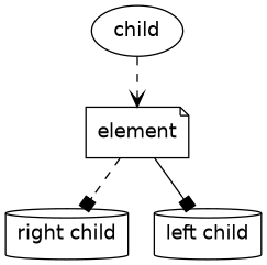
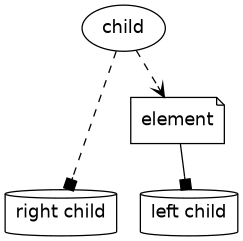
  digraph {
    fontname=Helvetica
    node [fontname=Helvetica shape=cylinder]
    edge [fontname=Helvetica style=dashed arrowhead=box]
    n1 [label="right child"]
    n2 [label="left child"]
    n3 [label=child shape=ellipse]
    element [shape=note]
    subgraph sub_1 {
      rank=same
      n1
      n2
    }
    n1 -> n2 [style=invis arrowhead=""]
    n3 -> element [arrowhead=vee]
-   element -> n1
+   n3 -> n1
    element -> n2 [style=solid]
  }
